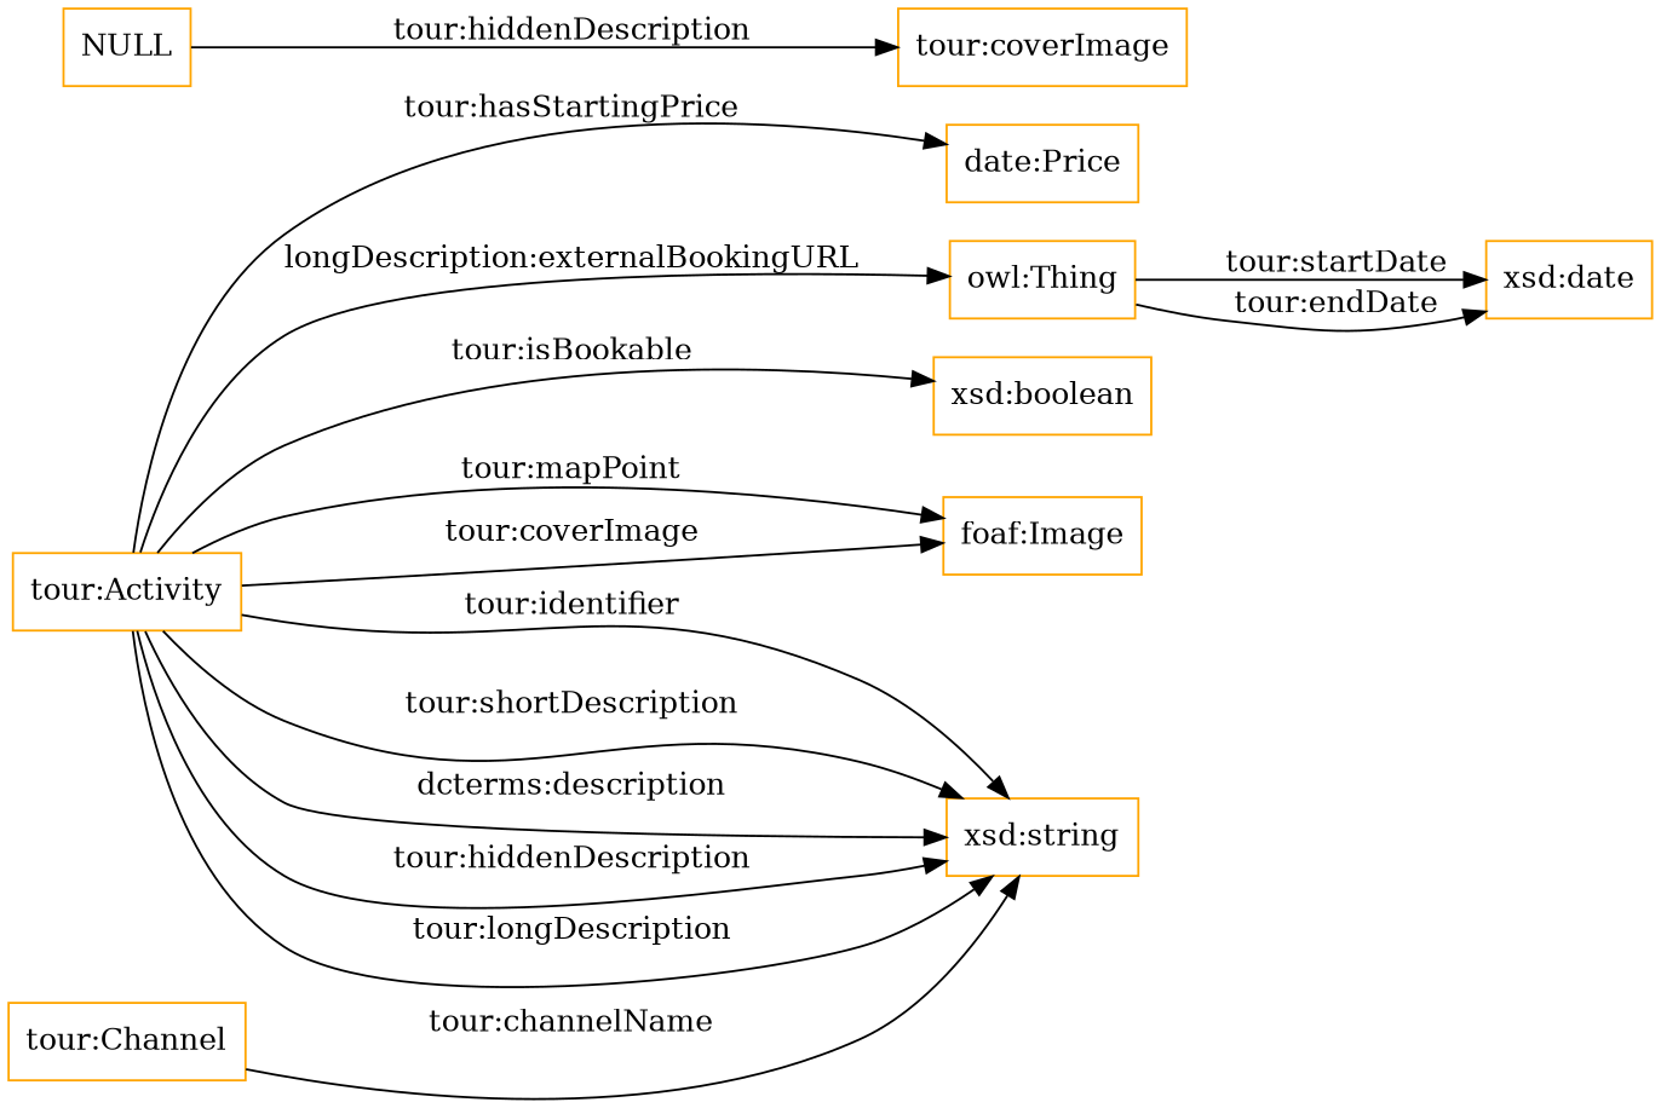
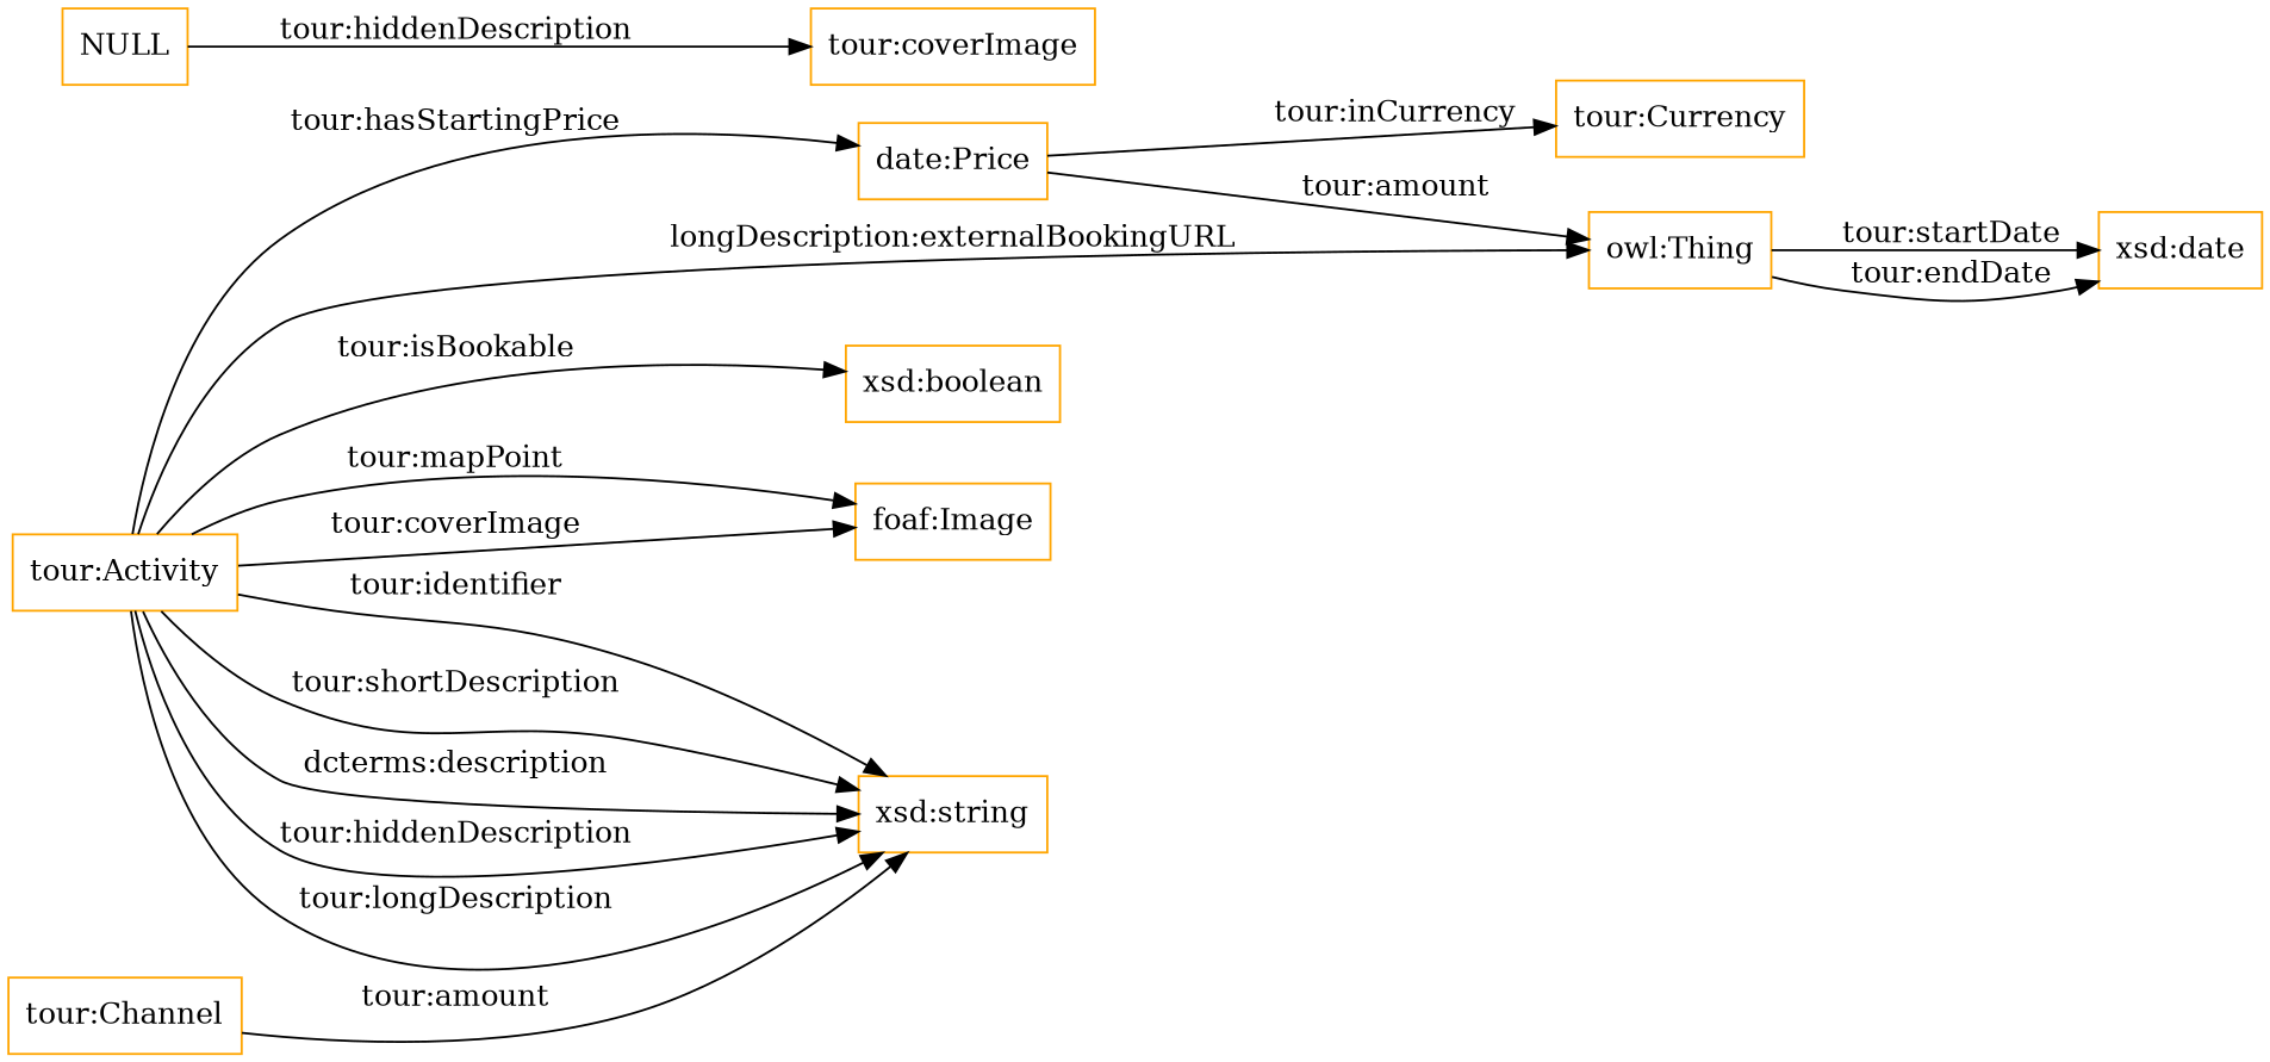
  digraph {
    rankdir=LR
    node [color=orange shape=rectangle]
    n1 [label="date:Price"]
+   "tour:Currency"
    "owl:Thing"
    "xsd:date"
    "tour:Channel"
    "xsd:string"
    "tour:Activity"
    "foaf:Image"
    "xsd:boolean"
    NULL
    "tour:coverImage"
+   n1 -> "tour:Currency" [label="tour:inCurrency"]
+   n1 -> "owl:Thing" [label="tour:amount"]
    "owl:Thing" -> "xsd:date" [label="tour:startDate"]
    "owl:Thing" -> "xsd:date" [label="tour:endDate"]
-   "tour:Channel" -> "xsd:string" [label="tour:channelName"]
+   "tour:Channel" -> "xsd:string" [label="tour:amount"]
    "tour:Activity" -> n1 [label="tour:hasStartingPrice"]
    "tour:Activity" -> "owl:Thing" [label="longDescription:externalBookingURL"]
    "tour:Activity" -> "xsd:string" [label="tour:identifier"]
    "tour:Activity" -> "xsd:string" [label="tour:shortDescription"]
    "tour:Activity" -> "xsd:string" [label="dcterms:description"]
    "tour:Activity" -> "xsd:string" [label="tour:hiddenDescription"]
    "tour:Activity" -> "xsd:string" [label="tour:longDescription"]
    "tour:Activity" -> "foaf:Image" [label="tour:coverImage"]
    "tour:Activity" -> "foaf:Image" [label="tour:mapPoint"]
    "tour:Activity" -> "xsd:boolean" [label="tour:isBookable"]
    NULL -> "tour:coverImage" [label="tour:hiddenDescription"]
  }
